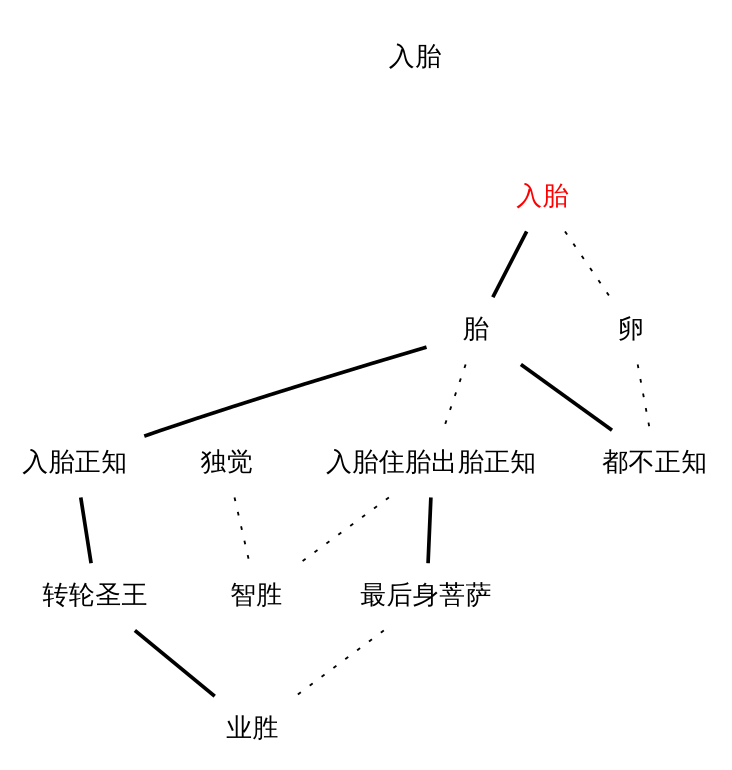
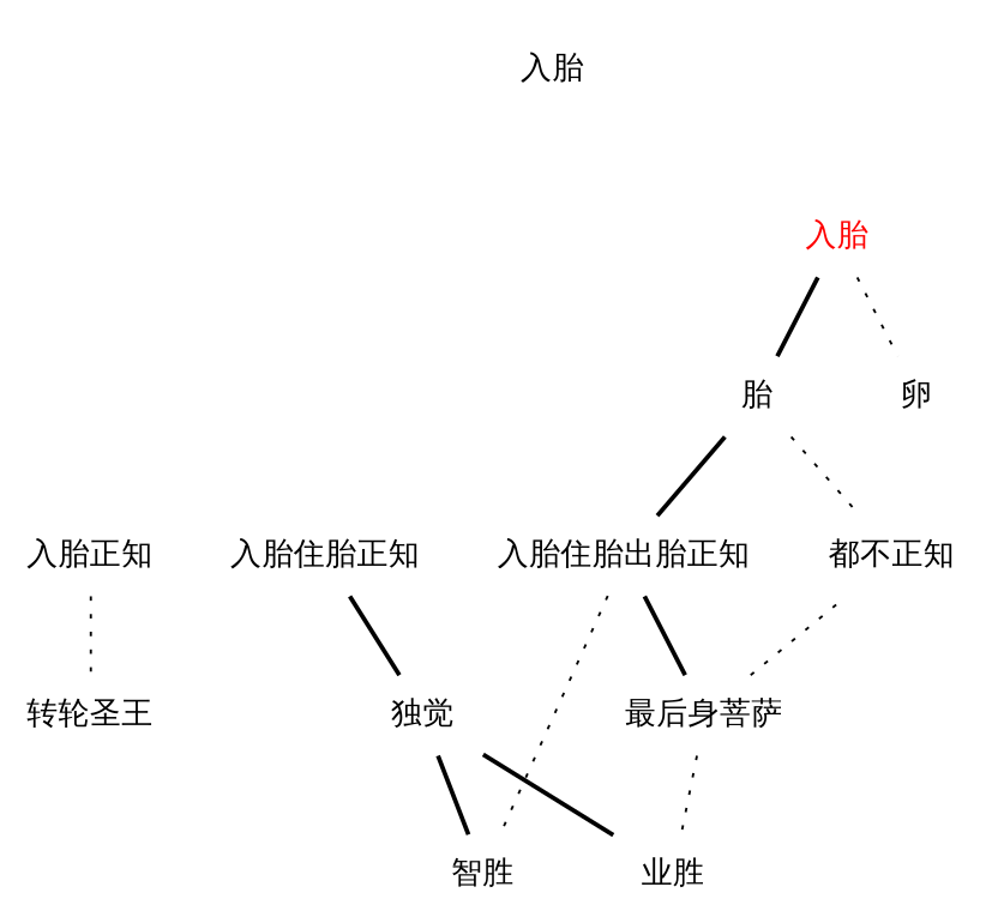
  graph {
    fontname="Roboto Condensed"
    label="\n            入胎\l\n            \n            "
    labelloc=t
    rankdir=TB
    splines=true
    node [fontname="Roboto Condensed" shape=none]
    edge [fontname="Roboto Condensed" style=dotted]
    "入胎正知"
+   "入胎住胎正知"
    "入胎住胎出胎正知"
    "都不正知"
    "转轮圣王"
    "独觉"
    "最后身菩萨"
    "智胜"
    "入胎" [fontcolor=red]
    "胎"
    "卵"
    "业胜"
    subgraph sub_1 {
      rank=same
      "入胎正知"
+     "入胎住胎正知"
      "入胎住胎出胎正知"
      "都不正知"
    }
-   "入胎正知" -- "转轮圣王" [style=bold]
+   "入胎正知" -- "入胎住胎正知" [style=invis]
+   "入胎正知" -- "转轮圣王"
+   "入胎住胎正知" -- "入胎住胎出胎正知" [style=invis]
+   "入胎住胎正知" -- "独觉" [style=bold]
    "入胎住胎出胎正知" -- "都不正知" [style=invis]
    "入胎住胎出胎正知" -- "最后身菩萨" [style=bold]
    "入胎住胎出胎正知" -- "智胜"
-   "转轮圣王" -- "业胜" [style=bold]
-   "独觉" -- "智胜"
+   "独觉" -- "业胜" [style=bold]
+   "独觉" -- "智胜" [style=bold]
    "最后身菩萨" -- "业胜"
    "入胎" -- "胎" [style=bold]
    "入胎" -- "卵"
-   "胎" -- "入胎正知" [style=bold]
-   "胎" -- "入胎住胎出胎正知"
-   "胎" -- "都不正知" [style=bold]
-   "卵" -- "都不正知"
+   "胎" -- "入胎住胎出胎正知" [style=bold]
+   "胎" -- "都不正知"
+   "最后身菩萨" -- "都不正知"
  }
